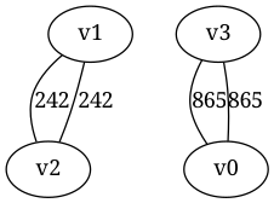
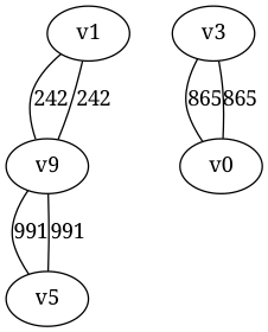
  graph {
    fontname="Noto Serif"
    node [fontname="Noto Serif"]
    edge [fontname="Noto Serif"]
    n1 [label=v1]
-   n2 [label=v2]
+   n2 [label=v9]
+   n3 [label=v5]
    n4 [label=v3]
    n5 [label=v0]
    n1 -- n2 [label=242]
    n2 -- n1 [label=242]
+   n2 -- n3 [label=991]
+   n3 -- n2 [label=991]
    n4 -- n5 [label=865]
    n5 -- n4 [label=865]
  }
